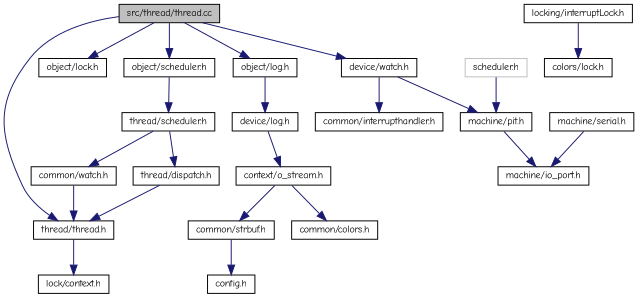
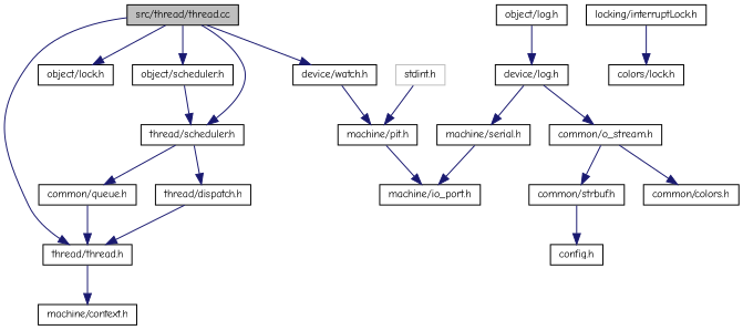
  digraph {
    fontname="Comic Neue"
    node [color=black fontname="Comic Neue" fontsize=10 shape=record]
    edge [color=midnightblue fontname="Comic Neue" fontsize=10 labelfontname=Helvetica labelfontsize=10 style=solid]
    n1 [fillcolor=grey75 fontcolor=black height=0.2 label="src/thread/thread.cc" style=filled width=0.4]
    n2 [height=0.2 label="thread/thread.h" width=0.4]
    n3 [height=0.2 label="object/lock.h" width=0.4]
    n4 [height=0.2 label="object/scheduler.h" width=0.4]
    n5 [height=0.2 label="object/log.h" width=0.4]
    n6 [height=0.2 label="device/watch.h" width=0.4]
-   n7 [height=0.2 label="lock/context.h" width=0.4]
+   n7 [height=0.2 label="machine/context.h" width=0.4]
    n8 [height=0.2 label="thread/scheduler.h" width=0.4]
    n9 [height=0.2 label="device/log.h" width=0.4]
-   n10 [height=0.2 label="common/watch.h" width=0.4]
+   n10 [height=0.2 label="common/queue.h" width=0.4]
    n11 [height=0.2 label="locking/interruptLock.h" width=0.4]
    n12 [height=0.2 label="colors/lock.h" width=0.4]
    n13 [height=0.2 label="thread/dispatch.h" width=0.4]
-   n14 [height=0.2 label="common/interrupthandler.h" width=0.4]
    n15 [height=0.2 label="machine/pit.h" width=0.4]
    n16 [height=0.2 label="machine/io_port.h" width=0.4]
-   n17 [color=grey75 height=0.2 label="scheduler.h" width=0.4]
-   n18 [height=0.2 label="context/o_stream.h" width=0.4]
+   n17 [color=grey75 height=0.2 label="stdint.h" width=0.4]
+   n18 [height=0.2 label="common/o_stream.h" width=0.4]
    n19 [height=0.2 label="machine/serial.h" width=0.4]
    n20 [height=0.2 label="common/strbuf.h" width=0.4]
    n21 [height=0.2 label="common/colors.h" width=0.4]
    n22 [height=0.2 label="config.h" width=0.4]
    n1 -> n2
    n1 -> n3
    n1 -> n4
-   n1 -> n5
+   n1 -> n8
    n1 -> n6
    n2 -> n7
    n4 -> n8
    n5 -> n9
-   n6 -> n14
    n6 -> n15
    n8 -> n10
    n8 -> n13
    n9 -> n18
+   n9 -> n19
    n10 -> n2
    n11 -> n12
    n13 -> n2
    n15 -> n16
    n17 -> n15
    n18 -> n20
    n18 -> n21
    n19 -> n16
    n20 -> n22
  }
